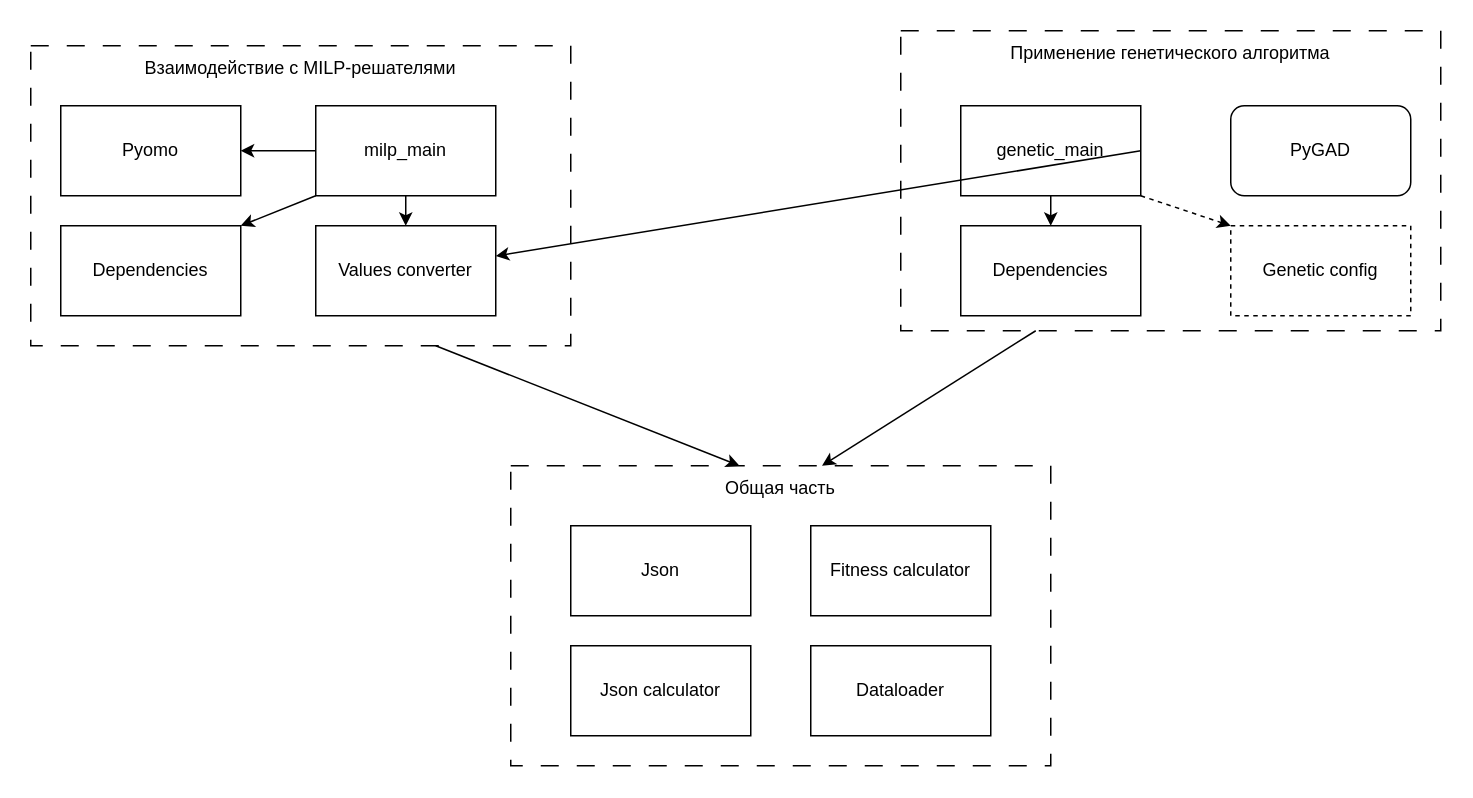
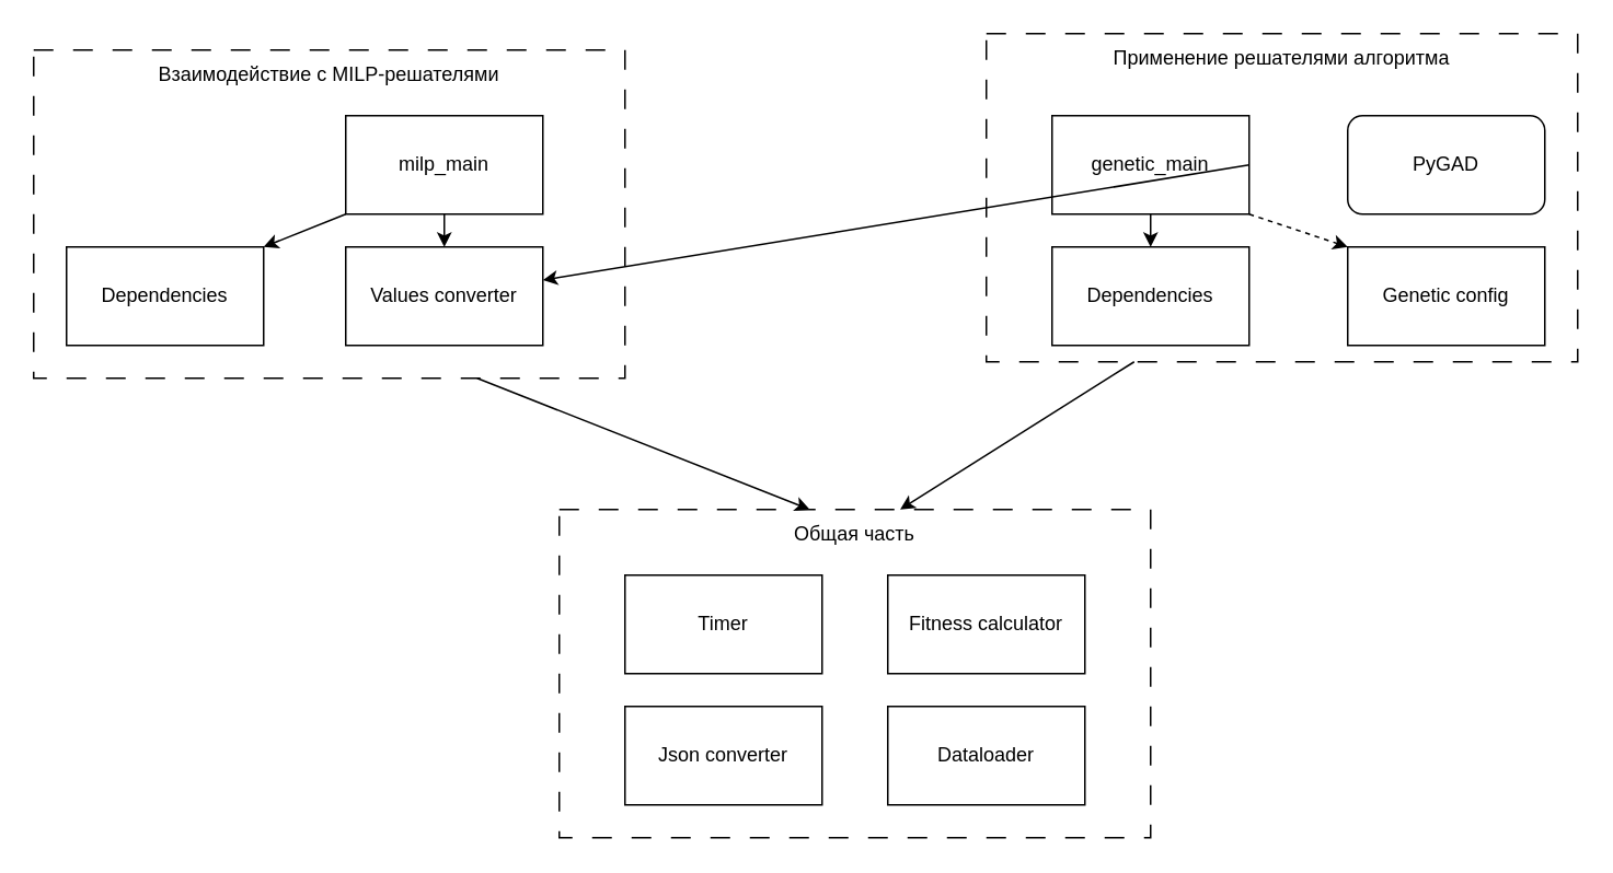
  <mxCell id="0" />
  <mxCell id="1" parent="0" />
  <mxCell id="2" value="" style="rounded=0;whiteSpace=wrap;html=1;fillColor=none;dashed=1;dashPattern=12 12;" parent="1" vertex="1"><mxGeometry x="20" y="30" width="360" height="200" as="geometry" /></mxCell>
  <mxCell id="3" value="" style="rounded=0;whiteSpace=wrap;html=1;fillColor=none;dashed=1;dashPattern=12 12;" parent="1" vertex="1"><mxGeometry x="600" y="20" width="360" height="200" as="geometry" /></mxCell>
  <mxCell id="4" value="" style="rounded=0;whiteSpace=wrap;html=1;fillColor=none;dashed=1;dashPattern=12 12;" parent="1" vertex="1"><mxGeometry x="340" y="310" width="360" height="200" as="geometry" /></mxCell>
- <mxCell id="5" value="Pyomo" style="rounded=0;whiteSpace=wrap;html=1;fillColor=none;" parent="1" vertex="1"><mxGeometry x="40" y="70" width="120" height="60" as="geometry" /></mxCell>
- <mxCell id="6" value="Json" style="rounded=0;whiteSpace=wrap;html=1;fillColor=none;" parent="1" vertex="1"><mxGeometry x="380" y="350" width="120" height="60" as="geometry" /></mxCell>
+ <mxCell id="6" value="Timer" style="rounded=0;whiteSpace=wrap;html=1;fillColor=none;" parent="1" vertex="1"><mxGeometry x="380" y="350" width="120" height="60" as="geometry" /></mxCell>
  <mxCell id="7" value="Fitness calculator" style="rounded=0;whiteSpace=wrap;html=1;fillColor=none;" parent="1" vertex="1"><mxGeometry x="540" y="350" width="120" height="60" as="geometry" /></mxCell>
- <mxCell id="8" value="Json calculator" style="rounded=0;whiteSpace=wrap;html=1;fillColor=none;" parent="1" vertex="1"><mxGeometry x="380" y="430" width="120" height="60" as="geometry" /></mxCell>
+ <mxCell id="8" value="Json converter" style="rounded=0;whiteSpace=wrap;html=1;fillColor=none;" parent="1" vertex="1"><mxGeometry x="380" y="430" width="120" height="60" as="geometry" /></mxCell>
  <mxCell id="9" value="Общая часть" style="text;html=1;align=center;verticalAlign=middle;whiteSpace=wrap;rounded=0;" parent="1" vertex="1"><mxGeometry x="465" y="310" width="110" height="30" as="geometry" /></mxCell>
  <mxCell id="10" value="Values converter" style="rounded=0;whiteSpace=wrap;html=1;fillColor=none;" parent="1" vertex="1"><mxGeometry x="210" y="150" width="120" height="60" as="geometry" /></mxCell>
  <mxCell id="11" value="genetic_main" style="rounded=0;whiteSpace=wrap;html=1;fillColor=none;" parent="1" vertex="1"><mxGeometry x="640" y="70" width="120" height="60" as="geometry" /></mxCell>
- <mxCell id="12" value="Genetic config" style="rounded=0;whiteSpace=wrap;html=1;fillColor=none;dashed=1;" parent="1" vertex="1"><mxGeometry x="820" y="150" width="120" height="60" as="geometry" /></mxCell>
+ <mxCell id="12" value="Genetic config" style="rounded=0;whiteSpace=wrap;html=1;fillColor=none;" parent="1" vertex="1"><mxGeometry x="820" y="150" width="120" height="60" as="geometry" /></mxCell>
  <mxCell id="13" value="Dependencies" style="rounded=0;whiteSpace=wrap;html=1;fillColor=none;" parent="1" vertex="1"><mxGeometry x="640" y="150" width="120" height="60" as="geometry" /></mxCell>
  <mxCell id="14" value="Dependencies" style="rounded=0;whiteSpace=wrap;html=1;fillColor=none;" parent="1" vertex="1"><mxGeometry x="40" y="150" width="120" height="60" as="geometry" /></mxCell>
  <mxCell id="15" value="Взаимодействие с MILP-решателями" style="text;html=1;align=center;verticalAlign=middle;whiteSpace=wrap;rounded=0;" parent="1" vertex="1"><mxGeometry x="60" y="30" width="280" height="30" as="geometry" /></mxCell>
- <mxCell id="16" value="Применение генетического алгоритма" style="text;html=1;align=center;verticalAlign=middle;whiteSpace=wrap;rounded=0;" parent="1" vertex="1"><mxGeometry x="640" y="20" width="280" height="30" as="geometry" /></mxCell>
+ <mxCell id="16" value="Применение решателями алгоритма" style="text;html=1;align=center;verticalAlign=middle;whiteSpace=wrap;rounded=0;" parent="1" vertex="1"><mxGeometry x="640" y="20" width="280" height="30" as="geometry" /></mxCell>
  <mxCell id="17" value="" style="endArrow=classic;html=1;rounded=0;exitX=0.75;exitY=1;exitDx=0;exitDy=0;entryX=0.25;entryY=0;entryDx=0;entryDy=0;" parent="1" source="2" target="9" edge="1"><mxGeometry width="50" height="50" relative="1" as="geometry"><mxPoint x="530" y="350" as="sourcePoint" /><mxPoint x="580" y="300" as="targetPoint" /></mxGeometry></mxCell>
  <mxCell id="18" value="" style="endArrow=classic;html=1;rounded=0;exitX=0.25;exitY=1;exitDx=0;exitDy=0;entryX=0.75;entryY=0;entryDx=0;entryDy=0;" parent="1" source="3" target="9" edge="1"><mxGeometry width="50" height="50" relative="1" as="geometry"><mxPoint x="530" y="350" as="sourcePoint" /><mxPoint x="580" y="300" as="targetPoint" /></mxGeometry></mxCell>
  <mxCell id="19" value="milp_main" style="rounded=0;whiteSpace=wrap;html=1;fillColor=none;" parent="1" vertex="1"><mxGeometry x="210" y="70" width="120" height="60" as="geometry" /></mxCell>
  <mxCell id="20" value="PyGAD" style="whiteSpace=wrap;html=1;fillColor=none;rounded=1;" parent="1" vertex="1"><mxGeometry x="820" y="70" width="120" height="60" as="geometry" /></mxCell>
- <mxCell id="21" value="" style="endArrow=classic;html=1;rounded=0;exitX=0;exitY=0.5;exitDx=0;exitDy=0;entryX=1;entryY=0.5;entryDx=0;entryDy=0;" parent="1" source="19" target="5" edge="1"><mxGeometry width="50" height="50" relative="1" as="geometry"><mxPoint x="530" y="350" as="sourcePoint" /><mxPoint x="580" y="300" as="targetPoint" /></mxGeometry></mxCell>
  <mxCell id="22" value="" style="endArrow=classic;html=1;rounded=0;exitX=0;exitY=1;exitDx=0;exitDy=0;entryX=1;entryY=0;entryDx=0;entryDy=0;" parent="1" source="19" target="14" edge="1"><mxGeometry width="50" height="50" relative="1" as="geometry"><mxPoint x="530" y="350" as="sourcePoint" /><mxPoint x="580" y="300" as="targetPoint" /></mxGeometry></mxCell>
  <mxCell id="23" value="" style="endArrow=classic;html=1;rounded=0;exitX=0.5;exitY=1;exitDx=0;exitDy=0;entryX=0.5;entryY=0;entryDx=0;entryDy=0;" parent="1" source="19" target="10" edge="1"><mxGeometry width="50" height="50" relative="1" as="geometry"><mxPoint x="530" y="350" as="sourcePoint" /><mxPoint x="580" y="300" as="targetPoint" /></mxGeometry></mxCell>
  <mxCell id="24" value="" style="endArrow=classic;html=1;rounded=0;exitX=1;exitY=0.5;exitDx=0;exitDy=0;" parent="1" source="11" target="10" edge="1"><mxGeometry width="50" height="50" relative="1" as="geometry"><mxPoint x="530" y="350" as="sourcePoint" /><mxPoint x="580" y="300" as="targetPoint" /></mxGeometry></mxCell>
  <mxCell id="25" value="" style="endArrow=classic;html=1;rounded=0;exitX=1;exitY=1;exitDx=0;exitDy=0;entryX=0;entryY=0;entryDx=0;entryDy=0;dashed=1;" parent="1" source="11" target="12" edge="1"><mxGeometry width="50" height="50" relative="1" as="geometry"><mxPoint x="530" y="350" as="sourcePoint" /><mxPoint x="580" y="300" as="targetPoint" /></mxGeometry></mxCell>
  <mxCell id="26" value="" style="endArrow=classic;html=1;rounded=0;exitX=0.5;exitY=1;exitDx=0;exitDy=0;entryX=0.5;entryY=0;entryDx=0;entryDy=0;" parent="1" source="11" target="13" edge="1"><mxGeometry width="50" height="50" relative="1" as="geometry"><mxPoint x="530" y="350" as="sourcePoint" /><mxPoint x="580" y="300" as="targetPoint" /></mxGeometry></mxCell>
  <mxCell id="27" value="Dataloader" style="rounded=0;whiteSpace=wrap;html=1;fillColor=none;" vertex="1" parent="1"><mxGeometry x="540" y="430" width="120" height="60" as="geometry" /></mxCell>
